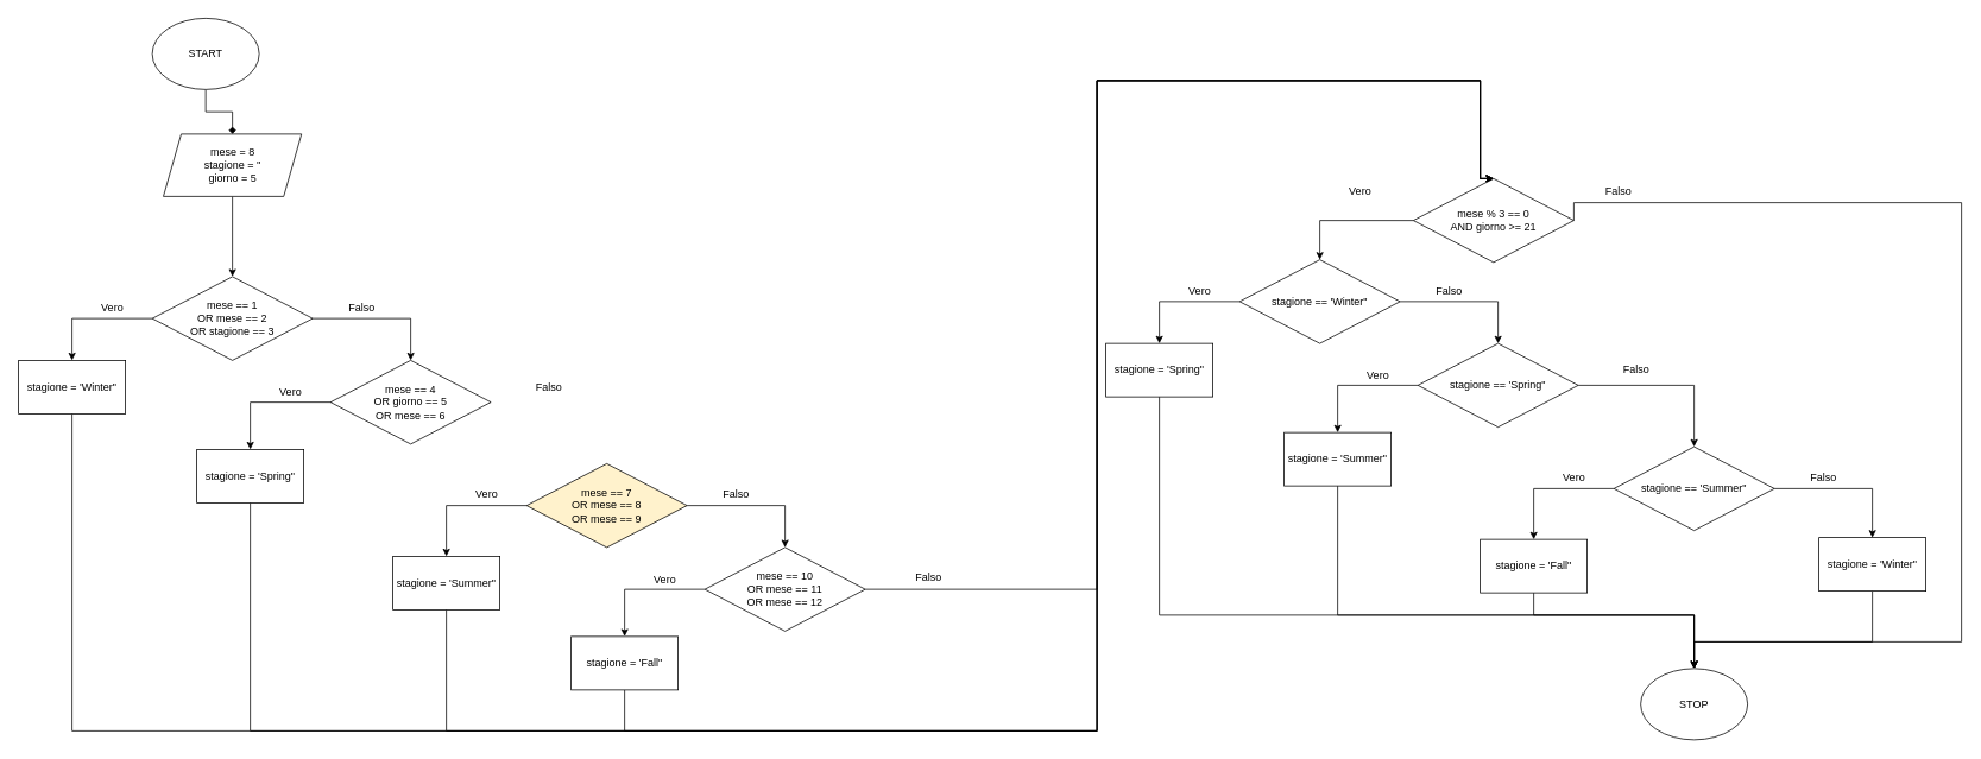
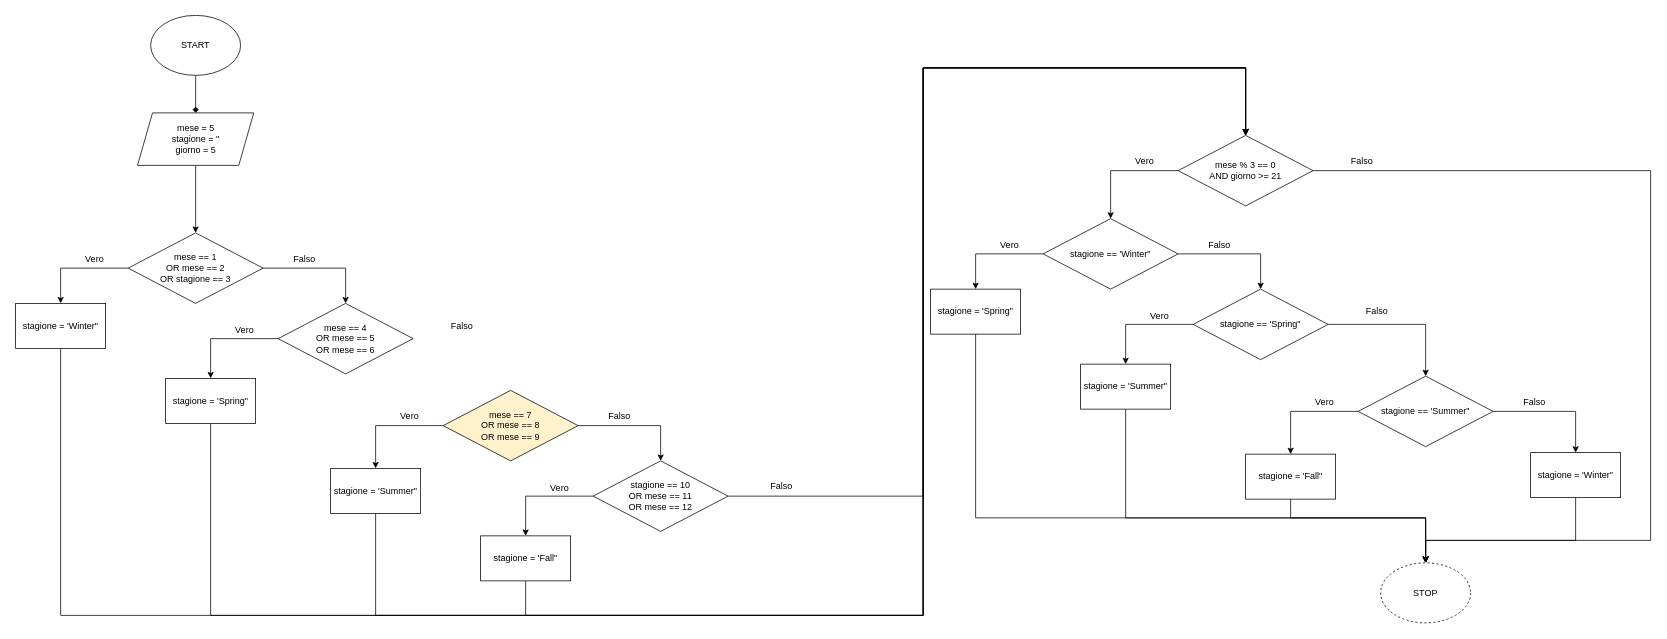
  <mxCell id="0" />
  <mxCell id="1" parent="0" />
  <mxCell id="2" style="edgeStyle=orthogonalEdgeStyle;rounded=0;orthogonalLoop=1;jettySize=auto;html=1;entryX=0.5;entryY=0;entryDx=0;entryDy=0;endArrow=diamond;" edge="1" parent="1" source="3" target="5"><mxGeometry relative="1" as="geometry" /></mxCell>
- <mxCell id="3" value="START" style="ellipse;whiteSpace=wrap;html=1;" vertex="1" parent="1"><mxGeometry x="170" y="20" width="120" height="80" as="geometry" /></mxCell>
+ <mxCell id="3" value="START" style="ellipse;whiteSpace=wrap;html=1;" vertex="1" parent="1"><mxGeometry x="200" y="20" width="120" height="80" as="geometry" /></mxCell>
  <mxCell id="4" style="edgeStyle=orthogonalEdgeStyle;rounded=0;orthogonalLoop=1;jettySize=auto;html=1;entryX=0.5;entryY=0;entryDx=0;entryDy=0;" edge="1" parent="1" source="5" target="8"><mxGeometry relative="1" as="geometry" /></mxCell>
- <mxCell id="5" value="mese = 8&lt;br&gt;stagione = ''&lt;br&gt;giorno = 5" style="shape=parallelogram;perimeter=parallelogramPerimeter;whiteSpace=wrap;html=1;fixedSize=1;" vertex="1" parent="1"><mxGeometry x="182.5" y="150" width="155" height="70" as="geometry" /></mxCell>
+ <mxCell id="5" value="mese = 5&lt;br&gt;stagione = ''&lt;br&gt;giorno = 5" style="shape=parallelogram;perimeter=parallelogramPerimeter;whiteSpace=wrap;html=1;fixedSize=1;" vertex="1" parent="1"><mxGeometry x="182.5" y="150" width="155" height="70" as="geometry" /></mxCell>
  <mxCell id="6" style="edgeStyle=orthogonalEdgeStyle;rounded=0;orthogonalLoop=1;jettySize=auto;html=1;entryX=0.5;entryY=0;entryDx=0;entryDy=0;" edge="1" parent="1" source="8" target="10"><mxGeometry relative="1" as="geometry" /></mxCell>
  <mxCell id="7" style="edgeStyle=orthogonalEdgeStyle;rounded=0;orthogonalLoop=1;jettySize=auto;html=1;entryX=0.5;entryY=0;entryDx=0;entryDy=0;" edge="1" parent="1" source="8" target="14"><mxGeometry relative="1" as="geometry"><mxPoint x="440" y="404" as="targetPoint" /></mxGeometry></mxCell>
  <mxCell id="8" value="mese == 1&lt;br&gt;OR mese == 2&lt;br&gt;OR stagione == 3" style="rhombus;whiteSpace=wrap;html=1;" vertex="1" parent="1"><mxGeometry x="170" y="310" width="180" height="94" as="geometry" /></mxCell>
  <mxCell id="9" style="edgeStyle=orthogonalEdgeStyle;rounded=0;orthogonalLoop=1;jettySize=auto;html=1;entryX=0.5;entryY=0;entryDx=0;entryDy=0;" edge="1" parent="1" source="10" target="31"><mxGeometry relative="1" as="geometry"><Array as="points"><mxPoint x="80" y="820" /><mxPoint x="1230" y="820" /><mxPoint x="1230" y="90" /><mxPoint x="1660" y="90" /></Array></mxGeometry></mxCell>
  <mxCell id="10" value="stagione = 'Winter&quot;" style="rounded=0;whiteSpace=wrap;html=1;" vertex="1" parent="1"><mxGeometry x="20" y="404" width="120" height="60" as="geometry" /></mxCell>
  <mxCell id="11" value="Falso" style="text;html=1;align=center;verticalAlign=middle;resizable=0;points=[];autosize=1;strokeColor=none;fillColor=none;" vertex="1" parent="1"><mxGeometry x="380" y="330" width="50" height="30" as="geometry" /></mxCell>
  <mxCell id="12" value="Vero" style="text;html=1;align=center;verticalAlign=middle;resizable=0;points=[];autosize=1;strokeColor=none;fillColor=none;" vertex="1" parent="1"><mxGeometry x="100" y="330" width="50" height="30" as="geometry" /></mxCell>
  <mxCell id="13" style="edgeStyle=orthogonalEdgeStyle;rounded=0;orthogonalLoop=1;jettySize=auto;html=1;entryX=0.5;entryY=0;entryDx=0;entryDy=0;" edge="1" parent="1" source="14" target="21"><mxGeometry relative="1" as="geometry" /></mxCell>
- <mxCell id="14" value="mese == 4&lt;br&gt;OR giorno == 5&lt;br&gt;OR mese == 6" style="rhombus;whiteSpace=wrap;html=1;" vertex="1" parent="1"><mxGeometry x="370" y="404" width="180" height="94" as="geometry" /></mxCell>
+ <mxCell id="14" value="mese == 4&lt;br&gt;OR mese == 5&lt;br&gt;OR mese == 6" style="rhombus;whiteSpace=wrap;html=1;" vertex="1" parent="1"><mxGeometry x="370" y="404" width="180" height="94" as="geometry" /></mxCell>
  <mxCell id="15" style="edgeStyle=orthogonalEdgeStyle;rounded=0;orthogonalLoop=1;jettySize=auto;html=1;entryX=0.5;entryY=0;entryDx=0;entryDy=0;" edge="1" parent="1" source="16" target="17"><mxGeometry relative="1" as="geometry" /></mxCell>
  <mxCell id="16" value="mese == 7&lt;br&gt;OR mese == 8&lt;br&gt;OR mese == 9" style="rhombus;whiteSpace=wrap;html=1;fillColor=#fff2cc;" vertex="1" parent="1"><mxGeometry x="590" y="520" width="180" height="94" as="geometry" /></mxCell>
- <mxCell id="17" value="mese == 10&lt;br&gt;OR mese == 11&lt;br&gt;OR mese == 12" style="rhombus;whiteSpace=wrap;html=1;" vertex="1" parent="1"><mxGeometry x="790" y="614" width="180" height="94" as="geometry" /></mxCell>
+ <mxCell id="17" value="stagione == 10&lt;br&gt;OR mese == 11&lt;br&gt;OR mese == 12" style="rhombus;whiteSpace=wrap;html=1;" vertex="1" parent="1"><mxGeometry x="790" y="614" width="180" height="94" as="geometry" /></mxCell>
  <mxCell id="18" value="Falso" style="text;html=1;align=center;verticalAlign=middle;resizable=0;points=[];autosize=1;strokeColor=none;fillColor=none;" vertex="1" parent="1"><mxGeometry x="590" y="419" width="50" height="30" as="geometry" /></mxCell>
  <mxCell id="19" value="Falso" style="text;html=1;align=center;verticalAlign=middle;resizable=0;points=[];autosize=1;strokeColor=none;fillColor=none;" vertex="1" parent="1"><mxGeometry x="800" y="540" width="50" height="30" as="geometry" /></mxCell>
  <mxCell id="20" style="edgeStyle=orthogonalEdgeStyle;rounded=0;orthogonalLoop=1;jettySize=auto;html=1;entryX=0.5;entryY=0;entryDx=0;entryDy=0;" edge="1" parent="1" source="21" target="31"><mxGeometry relative="1" as="geometry"><Array as="points"><mxPoint x="280" y="820" /><mxPoint x="1230" y="820" /><mxPoint x="1230" y="90" /><mxPoint x="1660" y="90" /></Array></mxGeometry></mxCell>
  <mxCell id="21" value="stagione = 'Spring&quot;" style="rounded=0;whiteSpace=wrap;html=1;" vertex="1" parent="1"><mxGeometry x="220" y="504" width="120" height="60" as="geometry" /></mxCell>
  <mxCell id="22" value="Vero" style="text;html=1;align=center;verticalAlign=middle;resizable=0;points=[];autosize=1;strokeColor=none;fillColor=none;" vertex="1" parent="1"><mxGeometry x="300" y="425" width="50" height="30" as="geometry" /></mxCell>
  <mxCell id="23" style="edgeStyle=orthogonalEdgeStyle;rounded=0;orthogonalLoop=1;jettySize=auto;html=1;entryX=0.5;entryY=0;entryDx=0;entryDy=0;exitX=0;exitY=0.5;exitDx=0;exitDy=0;" edge="1" parent="1" source="16" target="25"><mxGeometry relative="1" as="geometry"><mxPoint x="590" y="577" as="sourcePoint" /></mxGeometry></mxCell>
  <mxCell id="24" style="edgeStyle=orthogonalEdgeStyle;rounded=0;orthogonalLoop=1;jettySize=auto;html=1;entryX=0.5;entryY=0;entryDx=0;entryDy=0;" edge="1" parent="1" source="25" target="31"><mxGeometry relative="1" as="geometry"><Array as="points"><mxPoint x="500" y="820" /><mxPoint x="1230" y="820" /><mxPoint x="1230" y="90" /><mxPoint x="1660" y="90" /></Array></mxGeometry></mxCell>
  <mxCell id="25" value="stagione = 'Summer&quot;" style="rounded=0;whiteSpace=wrap;html=1;" vertex="1" parent="1"><mxGeometry x="440" y="624" width="120" height="60" as="geometry" /></mxCell>
  <mxCell id="26" value="Vero" style="text;html=1;align=center;verticalAlign=middle;resizable=0;points=[];autosize=1;strokeColor=none;fillColor=none;" vertex="1" parent="1"><mxGeometry x="520" y="540" width="50" height="30" as="geometry" /></mxCell>
  <mxCell id="27" style="edgeStyle=orthogonalEdgeStyle;rounded=0;orthogonalLoop=1;jettySize=auto;html=1;entryX=0.5;entryY=0;entryDx=0;entryDy=0;exitX=0;exitY=0.5;exitDx=0;exitDy=0;" edge="1" parent="1" source="17" target="29"><mxGeometry relative="1" as="geometry"><mxPoint x="790" y="667" as="sourcePoint" /></mxGeometry></mxCell>
  <mxCell id="28" style="edgeStyle=orthogonalEdgeStyle;rounded=0;orthogonalLoop=1;jettySize=auto;html=1;entryX=0.5;entryY=0;entryDx=0;entryDy=0;" edge="1" parent="1" source="29" target="31"><mxGeometry relative="1" as="geometry"><Array as="points"><mxPoint x="700" y="820" /><mxPoint x="1230" y="820" /><mxPoint x="1230" y="90" /><mxPoint x="1660" y="90" /></Array></mxGeometry></mxCell>
  <mxCell id="29" value="stagione = 'Fall&quot;" style="rounded=0;whiteSpace=wrap;html=1;" vertex="1" parent="1"><mxGeometry x="640" y="714" width="120" height="60" as="geometry" /></mxCell>
  <mxCell id="30" value="Vero" style="text;html=1;align=center;verticalAlign=middle;resizable=0;points=[];autosize=1;strokeColor=none;fillColor=none;" vertex="1" parent="1"><mxGeometry x="720" y="635" width="50" height="30" as="geometry" /></mxCell>
- <mxCell id="31" value="mese % 3 == 0&lt;br&gt;AND giorno &amp;gt;= 21" style="rhombus;whiteSpace=wrap;html=1;" vertex="1" parent="1"><mxGeometry x="1585" y="200" width="180" height="94" as="geometry" /></mxCell>
+ <mxCell id="31" value="mese % 3 == 0&lt;br&gt;AND giorno &amp;gt;= 21" style="rhombus;whiteSpace=wrap;html=1;" vertex="1" parent="1"><mxGeometry x="1570" y="180" width="180" height="94" as="geometry" /></mxCell>
  <mxCell id="32" style="edgeStyle=orthogonalEdgeStyle;rounded=0;orthogonalLoop=1;jettySize=auto;html=1;entryX=0.5;entryY=0;entryDx=0;entryDy=0;exitX=0;exitY=0.5;exitDx=0;exitDy=0;" edge="1" parent="1" source="31" target="38"><mxGeometry relative="1" as="geometry"><mxPoint x="1570" y="236" as="sourcePoint" /><mxPoint x="1480" y="289" as="targetPoint" /></mxGeometry></mxCell>
  <mxCell id="33" value="Vero" style="text;html=1;align=center;verticalAlign=middle;resizable=0;points=[];autosize=1;strokeColor=none;fillColor=none;" vertex="1" parent="1"><mxGeometry x="1500" y="200" width="50" height="30" as="geometry" /></mxCell>
  <mxCell id="34" style="edgeStyle=orthogonalEdgeStyle;rounded=0;orthogonalLoop=1;jettySize=auto;html=1;entryX=0.5;entryY=0;entryDx=0;entryDy=0;" edge="1" parent="1" target="31"><mxGeometry relative="1" as="geometry"><mxPoint x="970" y="661" as="sourcePoint" /><mxPoint x="1080" y="708" as="targetPoint" /><Array as="points"><mxPoint x="1230" y="661" /><mxPoint x="1230" y="90" /><mxPoint x="1660" y="90" /></Array></mxGeometry></mxCell>
  <mxCell id="35" value="Falso" style="text;html=1;align=center;verticalAlign=middle;resizable=0;points=[];autosize=1;strokeColor=none;fillColor=none;" vertex="1" parent="1"><mxGeometry x="1016" y="633" width="50" height="30" as="geometry" /></mxCell>
  <mxCell id="36" style="edgeStyle=orthogonalEdgeStyle;rounded=0;orthogonalLoop=1;jettySize=auto;html=1;entryX=0.5;entryY=0;entryDx=0;entryDy=0;" edge="1" parent="1" source="38" target="40"><mxGeometry relative="1" as="geometry" /></mxCell>
  <mxCell id="37" style="edgeStyle=orthogonalEdgeStyle;rounded=0;orthogonalLoop=1;jettySize=auto;html=1;entryX=0.5;entryY=0;entryDx=0;entryDy=0;" edge="1" parent="1" source="38" target="45"><mxGeometry relative="1" as="geometry"><mxPoint x="1660" y="385" as="targetPoint" /></mxGeometry></mxCell>
  <mxCell id="38" value="stagione == 'Winter&quot;" style="rhombus;whiteSpace=wrap;html=1;" vertex="1" parent="1"><mxGeometry x="1390" y="291" width="180" height="94" as="geometry" /></mxCell>
  <mxCell id="39" style="edgeStyle=orthogonalEdgeStyle;rounded=0;orthogonalLoop=1;jettySize=auto;html=1;exitX=0.5;exitY=1;exitDx=0;exitDy=0;" edge="1" parent="1" source="40" target="61"><mxGeometry relative="1" as="geometry"><Array as="points"><mxPoint x="1300" y="690" /><mxPoint x="1900" y="690" /></Array></mxGeometry></mxCell>
  <mxCell id="40" value="stagione = 'Spring&quot;" style="rounded=0;whiteSpace=wrap;html=1;" vertex="1" parent="1"><mxGeometry x="1240" y="385" width="120" height="60" as="geometry" /></mxCell>
  <mxCell id="41" value="Falso" style="text;html=1;align=center;verticalAlign=middle;resizable=0;points=[];autosize=1;strokeColor=none;fillColor=none;" vertex="1" parent="1"><mxGeometry x="1600" y="311" width="50" height="30" as="geometry" /></mxCell>
  <mxCell id="42" value="Vero" style="text;html=1;align=center;verticalAlign=middle;resizable=0;points=[];autosize=1;strokeColor=none;fillColor=none;" vertex="1" parent="1"><mxGeometry x="1320" y="311" width="50" height="30" as="geometry" /></mxCell>
  <mxCell id="43" style="edgeStyle=orthogonalEdgeStyle;rounded=0;orthogonalLoop=1;jettySize=auto;html=1;entryX=0.5;entryY=0;entryDx=0;entryDy=0;" edge="1" parent="1" source="45" target="47"><mxGeometry relative="1" as="geometry" /></mxCell>
  <mxCell id="44" style="edgeStyle=orthogonalEdgeStyle;rounded=0;orthogonalLoop=1;jettySize=auto;html=1;entryX=0.5;entryY=0;entryDx=0;entryDy=0;" edge="1" parent="1" source="45" target="51"><mxGeometry relative="1" as="geometry" /></mxCell>
  <mxCell id="45" value="stagione == 'Spring&quot;" style="rhombus;whiteSpace=wrap;html=1;" vertex="1" parent="1"><mxGeometry x="1590" y="385" width="180" height="94" as="geometry" /></mxCell>
  <mxCell id="46" style="edgeStyle=orthogonalEdgeStyle;rounded=0;orthogonalLoop=1;jettySize=auto;html=1;entryX=0.5;entryY=0;entryDx=0;entryDy=0;" edge="1" parent="1" source="47" target="60"><mxGeometry relative="1" as="geometry"><mxPoint x="2100" y="595" as="targetPoint" /></mxGeometry></mxCell>
  <mxCell id="47" value="stagione == 'Summer&quot;" style="rhombus;whiteSpace=wrap;html=1;" vertex="1" parent="1"><mxGeometry x="1810" y="501" width="180" height="94" as="geometry" /></mxCell>
  <mxCell id="48" value="Falso" style="text;html=1;align=center;verticalAlign=middle;resizable=0;points=[];autosize=1;strokeColor=none;fillColor=none;" vertex="1" parent="1"><mxGeometry x="1810" y="400" width="50" height="30" as="geometry" /></mxCell>
  <mxCell id="49" value="Falso" style="text;html=1;align=center;verticalAlign=middle;resizable=0;points=[];autosize=1;strokeColor=none;fillColor=none;" vertex="1" parent="1"><mxGeometry x="2020" y="521" width="50" height="30" as="geometry" /></mxCell>
  <mxCell id="50" style="edgeStyle=orthogonalEdgeStyle;rounded=0;orthogonalLoop=1;jettySize=auto;html=1;exitX=0.5;exitY=1;exitDx=0;exitDy=0;" edge="1" parent="1" source="51" target="61"><mxGeometry relative="1" as="geometry"><Array as="points"><mxPoint x="1500" y="690" /><mxPoint x="1900" y="690" /></Array></mxGeometry></mxCell>
  <mxCell id="51" value="stagione = 'Summer&quot;" style="rounded=0;whiteSpace=wrap;html=1;" vertex="1" parent="1"><mxGeometry x="1440" y="485" width="120" height="60" as="geometry" /></mxCell>
  <mxCell id="52" value="Vero" style="text;html=1;align=center;verticalAlign=middle;resizable=0;points=[];autosize=1;strokeColor=none;fillColor=none;" vertex="1" parent="1"><mxGeometry x="1520" y="406" width="50" height="30" as="geometry" /></mxCell>
  <mxCell id="53" style="edgeStyle=orthogonalEdgeStyle;rounded=0;orthogonalLoop=1;jettySize=auto;html=1;entryX=0.5;entryY=0;entryDx=0;entryDy=0;exitX=0;exitY=0.5;exitDx=0;exitDy=0;" edge="1" parent="1" source="47" target="55"><mxGeometry relative="1" as="geometry"><mxPoint x="1810" y="558" as="sourcePoint" /></mxGeometry></mxCell>
  <mxCell id="54" style="edgeStyle=orthogonalEdgeStyle;rounded=0;orthogonalLoop=1;jettySize=auto;html=1;exitX=0.5;exitY=1;exitDx=0;exitDy=0;entryX=0.5;entryY=0;entryDx=0;entryDy=0;" edge="1" parent="1" source="55" target="61"><mxGeometry relative="1" as="geometry"><mxPoint x="1900" y="710" as="targetPoint" /><Array as="points"><mxPoint x="1720" y="690" /><mxPoint x="1900" y="690" /></Array></mxGeometry></mxCell>
  <mxCell id="55" value="stagione = 'Fall&quot;" style="rounded=0;whiteSpace=wrap;html=1;" vertex="1" parent="1"><mxGeometry x="1660" y="605" width="120" height="60" as="geometry" /></mxCell>
  <mxCell id="56" value="Vero" style="text;html=1;align=center;verticalAlign=middle;resizable=0;points=[];autosize=1;strokeColor=none;fillColor=none;" vertex="1" parent="1"><mxGeometry x="1740" y="521" width="50" height="30" as="geometry" /></mxCell>
  <mxCell id="57" style="edgeStyle=orthogonalEdgeStyle;rounded=0;orthogonalLoop=1;jettySize=auto;html=1;entryX=0.5;entryY=0;entryDx=0;entryDy=0;exitX=1;exitY=0.5;exitDx=0;exitDy=0;" edge="1" parent="1" source="31" target="61"><mxGeometry relative="1" as="geometry"><mxPoint x="1870" y="274" as="targetPoint" /><mxPoint x="1760" y="227" as="sourcePoint" /><Array as="points"><mxPoint x="2200" y="227" /><mxPoint x="2200" y="720" /><mxPoint x="1900" y="720" /></Array></mxGeometry></mxCell>
  <mxCell id="58" value="Falso" style="text;html=1;align=center;verticalAlign=middle;resizable=0;points=[];autosize=1;strokeColor=none;fillColor=none;" vertex="1" parent="1"><mxGeometry x="1790" y="200" width="50" height="30" as="geometry" /></mxCell>
  <mxCell id="59" style="edgeStyle=orthogonalEdgeStyle;rounded=0;orthogonalLoop=1;jettySize=auto;html=1;entryX=0.5;entryY=0;entryDx=0;entryDy=0;" edge="1" parent="1" source="60" target="61"><mxGeometry relative="1" as="geometry"><Array as="points"><mxPoint x="2100" y="720" /><mxPoint x="1900" y="720" /></Array></mxGeometry></mxCell>
  <mxCell id="60" value="stagione = 'Winter&quot;" style="rounded=0;whiteSpace=wrap;html=1;" vertex="1" parent="1"><mxGeometry x="2040" y="603" width="120" height="60" as="geometry" /></mxCell>
- <mxCell id="61" value="STOP" style="ellipse;whiteSpace=wrap;html=1;" vertex="1" parent="1"><mxGeometry x="1840" y="750" width="120" height="80" as="geometry" /></mxCell>
+ <mxCell id="61" value="STOP" style="ellipse;whiteSpace=wrap;html=1;dashed=1;" vertex="1" parent="1"><mxGeometry x="1840" y="750" width="120" height="80" as="geometry" /></mxCell>
